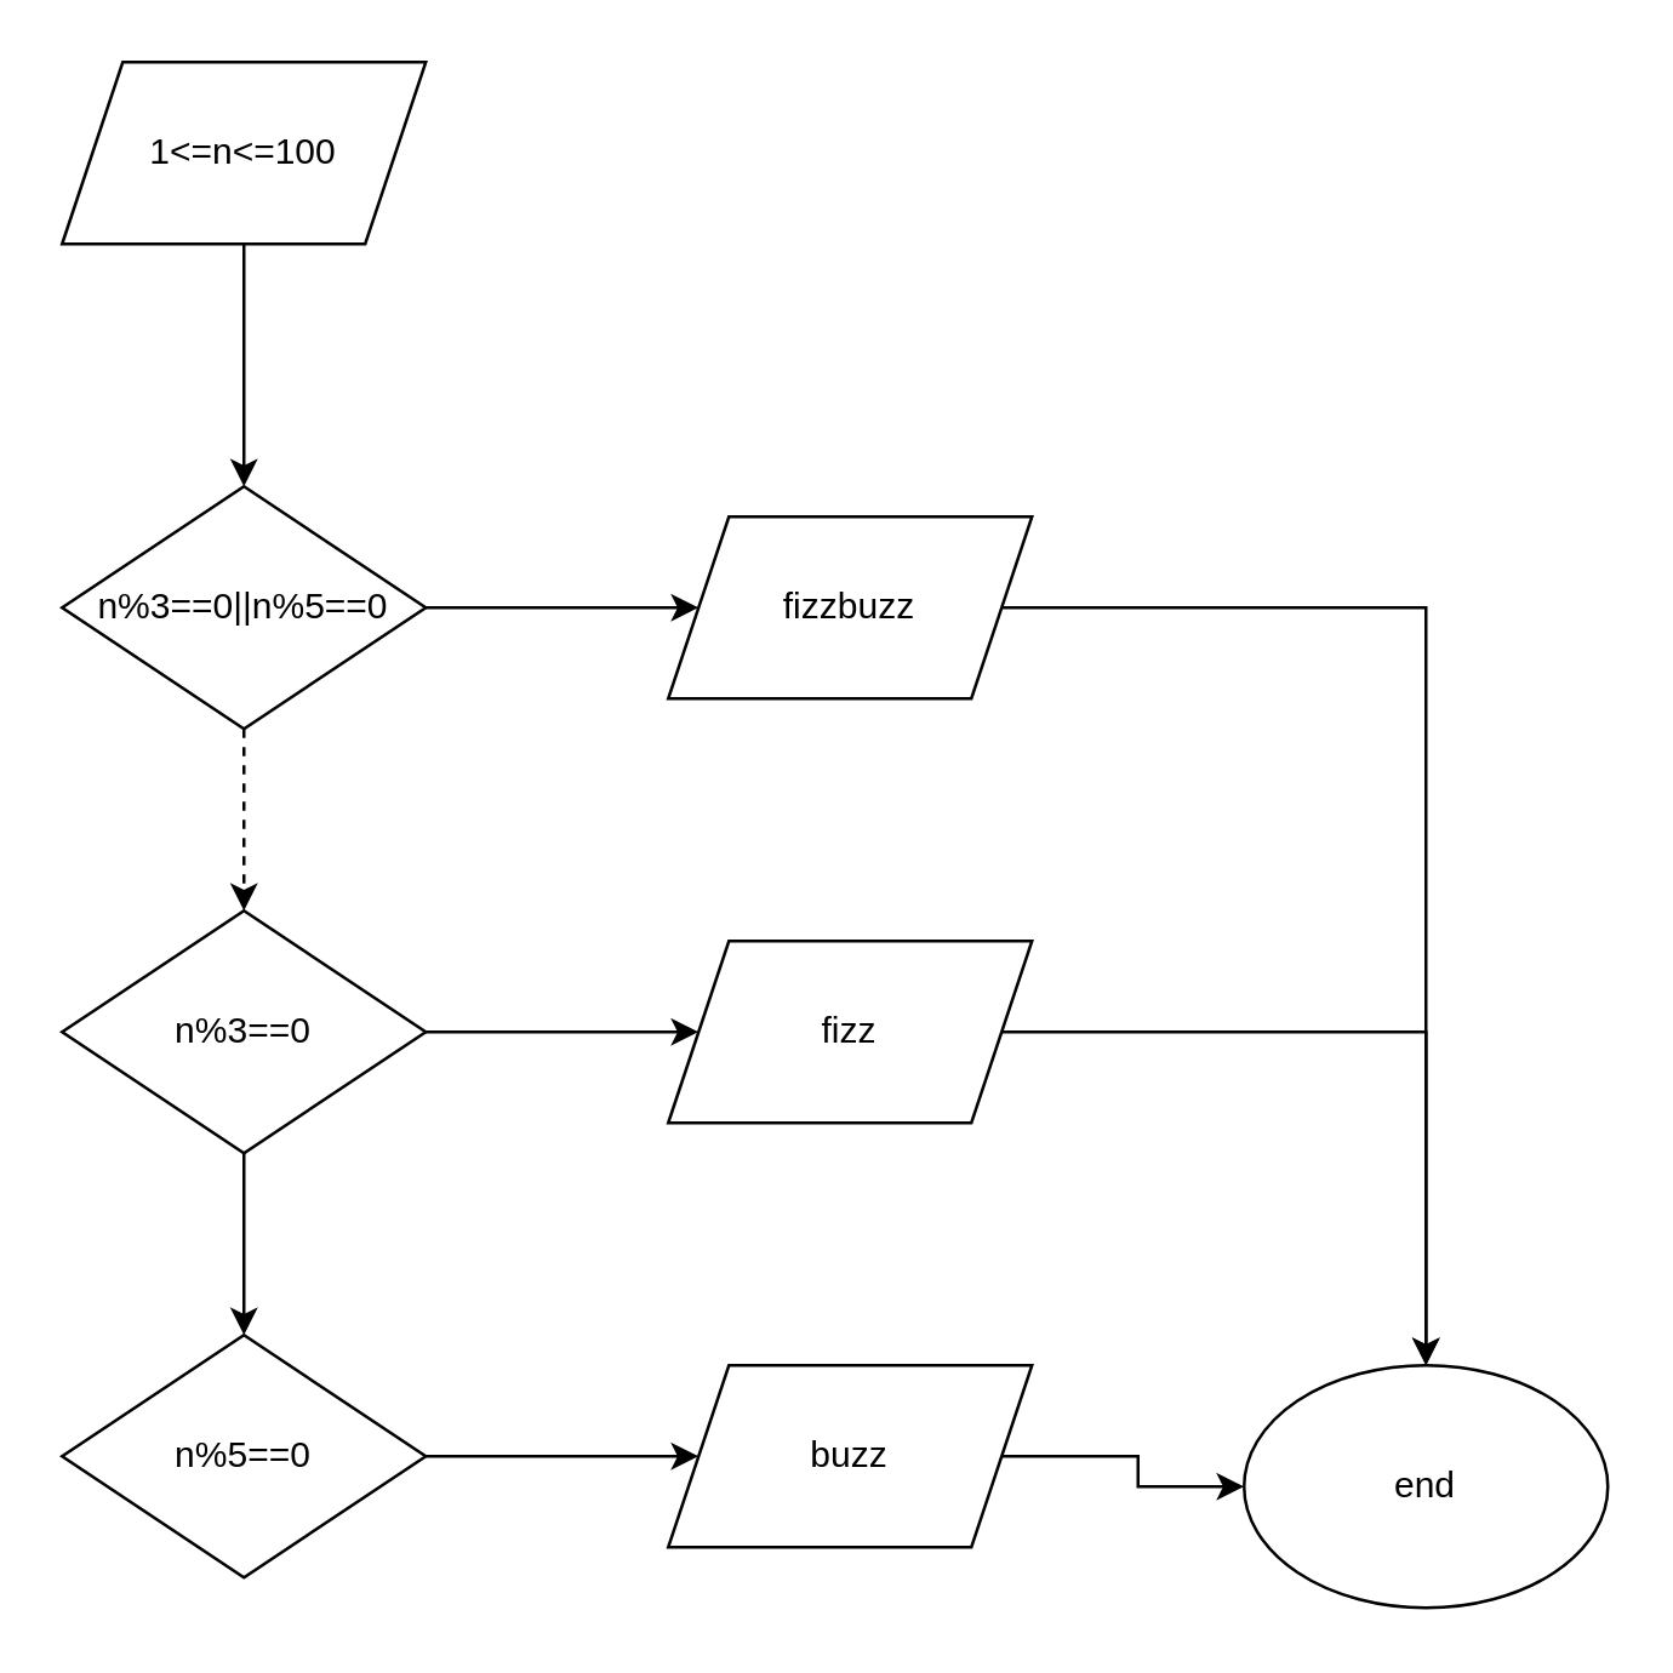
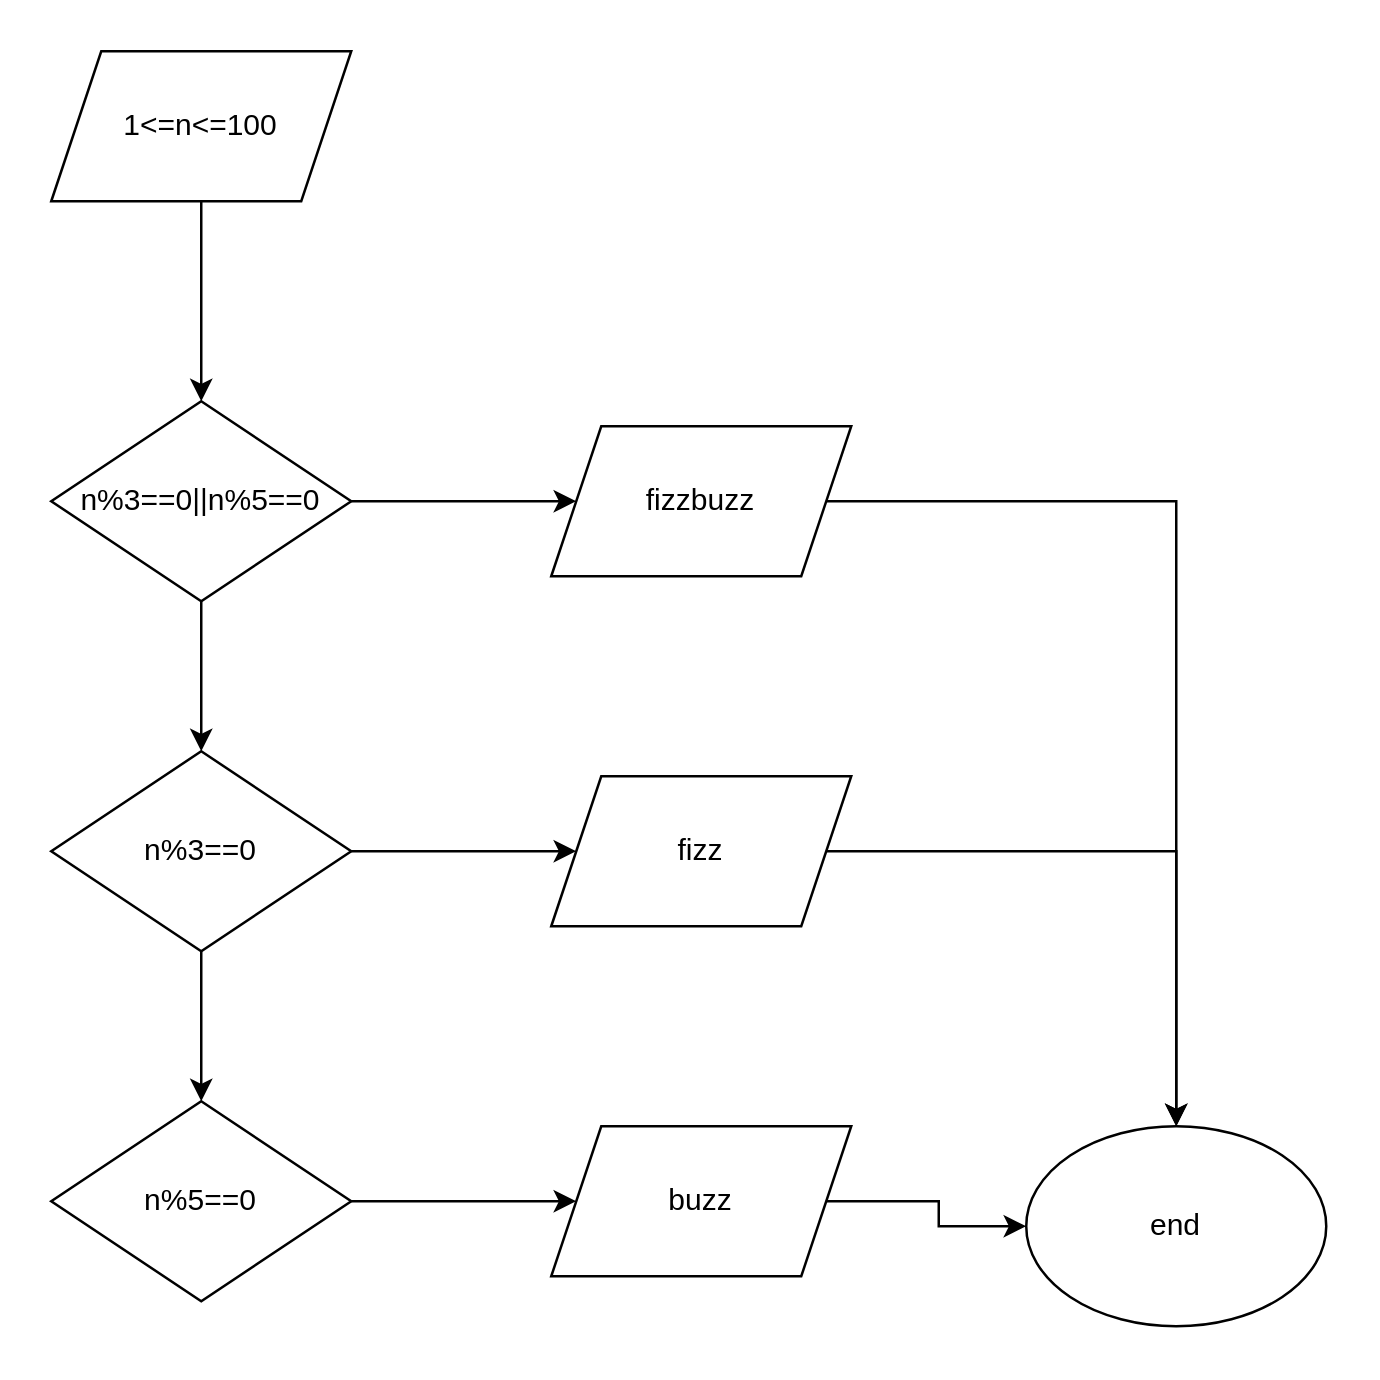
  <mxCell id="0" />
  <mxCell id="1" parent="0" />
  <mxCell id="2" value="" style="edgeStyle=orthogonalEdgeStyle;rounded=0;orthogonalLoop=1;jettySize=auto;html=1;" edge="1" parent="1" source="3"><mxGeometry relative="1" as="geometry"><mxPoint x="80" y="160" as="targetPoint" /></mxGeometry></mxCell>
  <mxCell id="3" value="1&amp;lt;=n&amp;lt;=100" style="shape=parallelogram;perimeter=parallelogramPerimeter;whiteSpace=wrap;html=1;fixedSize=1;" vertex="1" parent="1"><mxGeometry x="20" y="20" width="120" height="60" as="geometry" /></mxCell>
  <mxCell id="4" value="" style="edgeStyle=orthogonalEdgeStyle;rounded=0;orthogonalLoop=1;jettySize=auto;html=1;" edge="1" parent="1" source="6" target="8"><mxGeometry relative="1" as="geometry" /></mxCell>
  <mxCell id="5" value="" style="edgeStyle=orthogonalEdgeStyle;rounded=0;orthogonalLoop=1;jettySize=auto;html=1;" edge="1" parent="1" source="6" target="14"><mxGeometry relative="1" as="geometry" /></mxCell>
  <mxCell id="6" value="n%3==0" style="rhombus;whiteSpace=wrap;html=1;" vertex="1" parent="1"><mxGeometry x="20" y="300" width="120" height="80" as="geometry" /></mxCell>
  <mxCell id="7" value="" style="edgeStyle=orthogonalEdgeStyle;rounded=0;orthogonalLoop=1;jettySize=auto;html=1;" edge="1" parent="1" source="8" target="16"><mxGeometry relative="1" as="geometry" /></mxCell>
  <mxCell id="8" value="n%5==0" style="rhombus;whiteSpace=wrap;html=1;" vertex="1" parent="1"><mxGeometry x="20" y="440" width="120" height="80" as="geometry" /></mxCell>
- <mxCell id="9" value="" style="edgeStyle=orthogonalEdgeStyle;rounded=0;orthogonalLoop=1;jettySize=auto;html=1;dashed=1;" edge="1" parent="1" source="11" target="6"><mxGeometry relative="1" as="geometry" /></mxCell>
+ <mxCell id="9" value="" style="edgeStyle=orthogonalEdgeStyle;rounded=0;orthogonalLoop=1;jettySize=auto;html=1;" edge="1" parent="1" source="11" target="6"><mxGeometry relative="1" as="geometry" /></mxCell>
  <mxCell id="10" value="" style="edgeStyle=orthogonalEdgeStyle;rounded=0;orthogonalLoop=1;jettySize=auto;html=1;" edge="1" parent="1" source="11" target="12"><mxGeometry relative="1" as="geometry" /></mxCell>
  <mxCell id="11" value="n%3==0||n%5==0" style="rhombus;whiteSpace=wrap;html=1;" vertex="1" parent="1"><mxGeometry x="20" y="160" width="120" height="80" as="geometry" /></mxCell>
  <mxCell id="12" value="fizzbuzz" style="shape=parallelogram;perimeter=parallelogramPerimeter;whiteSpace=wrap;html=1;fixedSize=1;" vertex="1" parent="1"><mxGeometry x="220" y="170" width="120" height="60" as="geometry" /></mxCell>
  <mxCell id="13" style="edgeStyle=orthogonalEdgeStyle;rounded=0;orthogonalLoop=1;jettySize=auto;html=1;" edge="1" parent="1" source="14" target="17"><mxGeometry relative="1" as="geometry"><mxPoint x="490" y="440" as="targetPoint" /></mxGeometry></mxCell>
  <mxCell id="14" value="fizz" style="shape=parallelogram;perimeter=parallelogramPerimeter;whiteSpace=wrap;html=1;fixedSize=1;" vertex="1" parent="1"><mxGeometry x="220" y="310" width="120" height="60" as="geometry" /></mxCell>
  <mxCell id="15" value="" style="edgeStyle=orthogonalEdgeStyle;rounded=0;orthogonalLoop=1;jettySize=auto;html=1;" edge="1" parent="1" source="16" target="17"><mxGeometry relative="1" as="geometry" /></mxCell>
  <mxCell id="16" value="buzz" style="shape=parallelogram;perimeter=parallelogramPerimeter;whiteSpace=wrap;html=1;fixedSize=1;" vertex="1" parent="1"><mxGeometry x="220" y="450" width="120" height="60" as="geometry" /></mxCell>
  <mxCell id="17" value="end" style="ellipse;whiteSpace=wrap;html=1;" vertex="1" parent="1"><mxGeometry x="410" y="450" width="120" height="80" as="geometry" /></mxCell>
  <mxCell id="18" style="edgeStyle=orthogonalEdgeStyle;rounded=0;orthogonalLoop=1;jettySize=auto;html=1;entryX=0.5;entryY=0;entryDx=0;entryDy=0;" edge="1" parent="1" source="12" target="17"><mxGeometry relative="1" as="geometry" /></mxCell>
